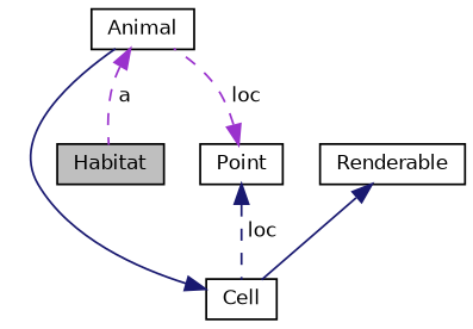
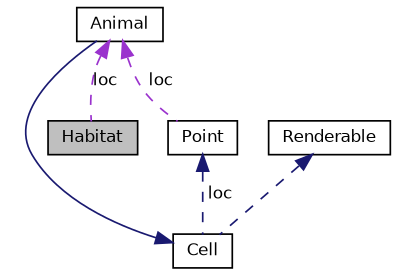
  digraph {
    node [color=black fillcolor=white fontname=Helvetica fontsize=10 shape=record style=filled]
    edge [color=midnightblue dir=back fontname=Helvetica fontsize=10 labelfontname=Helvetica labelfontsize=10 style=dashed]
    n1 [fillcolor=grey75 fontcolor=black height=0.2 label=Habitat width=0.4]
    n2 [height=0.2 label=Cell width=0.4]
    n3 [height=0.2 label=Animal width=0.4]
    n4 [height=0.2 label=Renderable width=0.4]
    n5 [height=0.2 label=Point width=0.4]
    n2 -> n3 [style=solid]
-   n3 -> n1 [color=darkorchid3 label=" a"]
-   n4 -> n2 [style=solid]
+   n3 -> n1 [color=darkorchid3 label=" loc"]
+   n4 -> n2
    n5 -> n2 [label=" loc"]
-   n5 -> n3 [color=darkorchid3 label=" loc"]
+   n3 -> n5 [color=darkorchid3 label=" loc"]
  }
